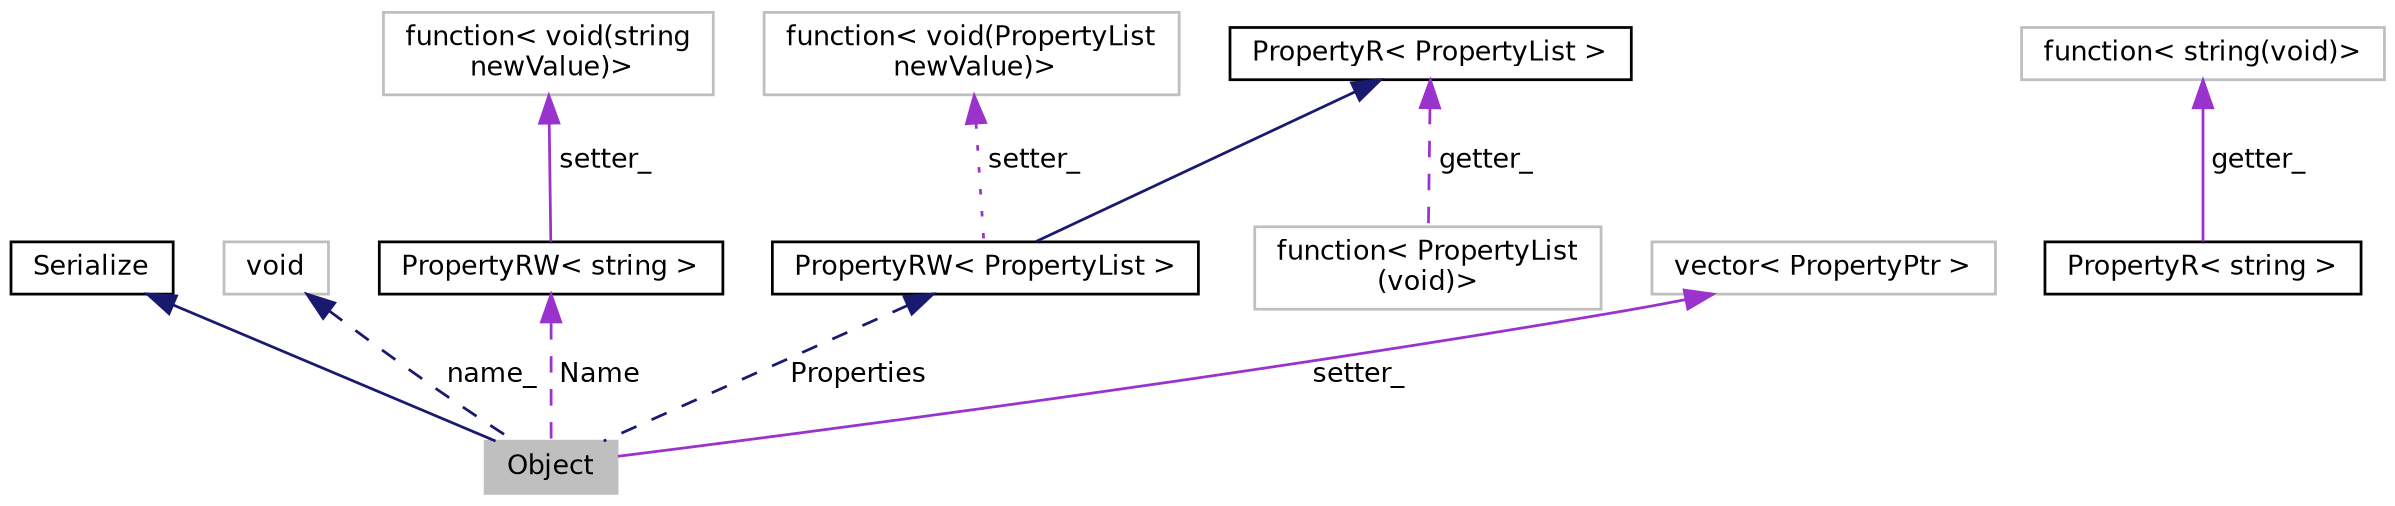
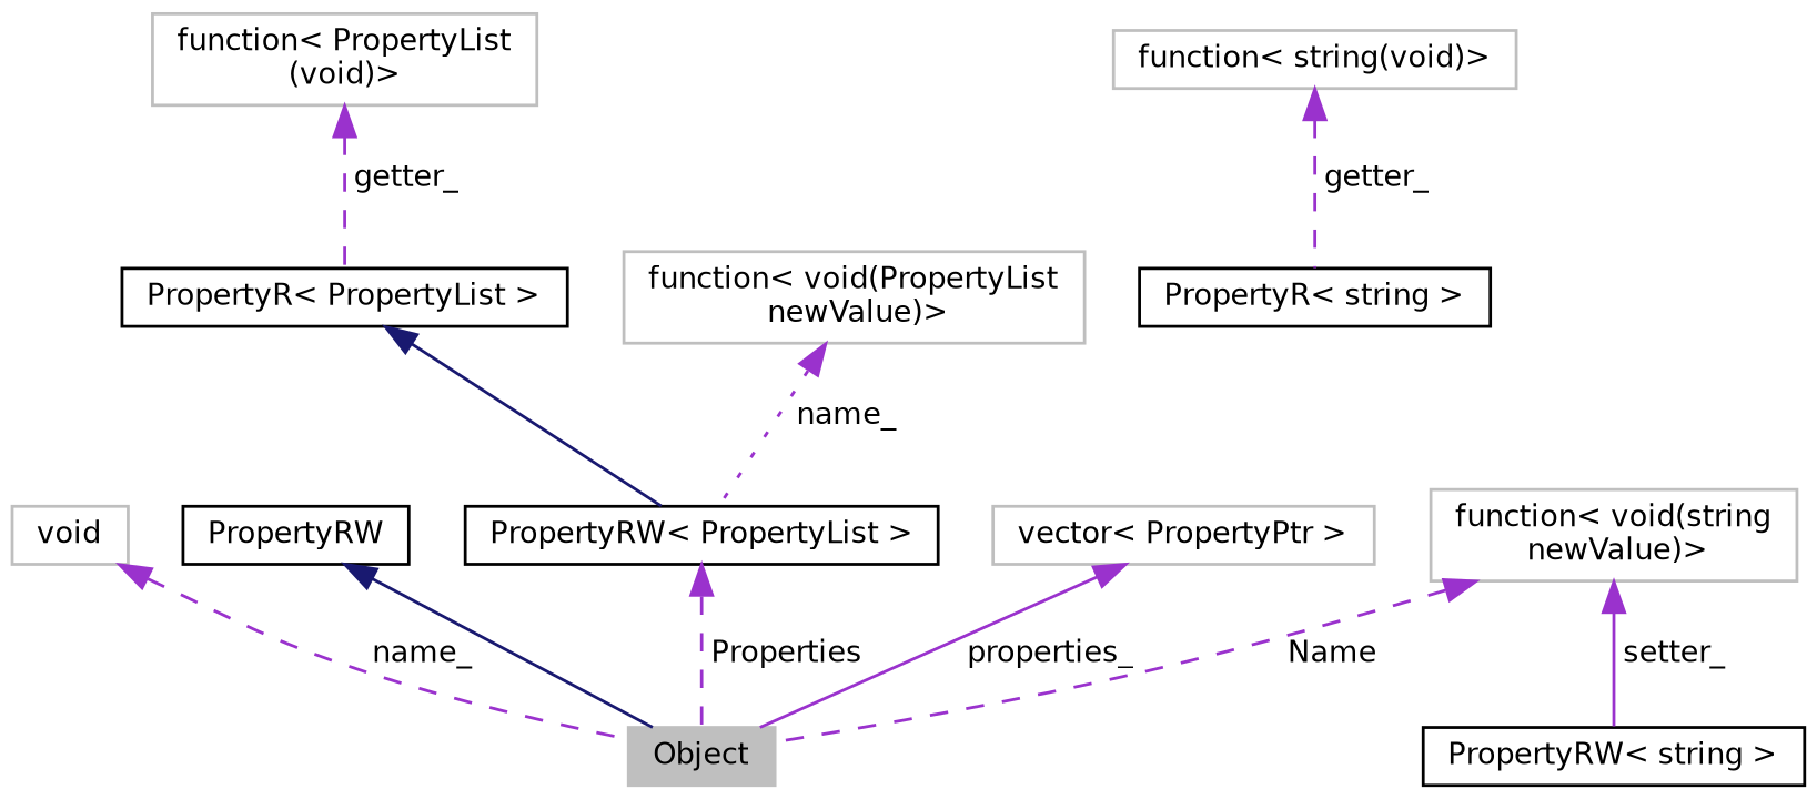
  digraph {
    fontname="DejaVu Sans"
    rankdir=TB
    node [color=grey75 fillcolor=white fontname="DejaVu Sans" fontsize=10 shape=record style=filled]
    edge [color=darkorchid3 dir=back fontname="DejaVu Sans" fontsize=10 labelfontname=Helvetica labelfontsize=10 style=dashed]
    n1 [fillcolor=grey75 fontcolor=black height=0.2 label=Object width=0.4]
-   n2 [color=black height=0.2 label=Serialize width=0.4]
+   n2 [color=black height=0.2 label=PropertyRW width=0.4]
    n3 [height=0.2 label=void width=0.4]
    n4 [color=black height=0.2 label="PropertyRW\< string \>" width=0.4]
    n5 [color=black height=0.2 label="PropertyR\< string \>" width=0.4]
    n6 [height=0.2 label="function\< string(void)\>" width=0.4]
    n7 [height=0.2 label="function\< void(string\l newValue)\>" width=0.4]
    n8 [color=black height=0.2 label="PropertyRW\< PropertyList \>" width=0.4]
    n9 [color=black height=0.2 label="PropertyR\< PropertyList \>" width=0.4]
    n10 [height=0.2 label="function\< PropertyList\l(void)\>" width=0.4]
    n11 [height=0.2 label="function\< void(PropertyList\l newValue)\>" width=0.4]
    n12 [height=0.2 label="vector\< PropertyPtr \>" width=0.4]
    n2 -> n1 [color=midnightblue style=solid]
-   n3 -> n1 [color=midnightblue label=" name_"]
-   n4 -> n1 [label=" Name"]
-   n6 -> n5 [label=" getter_" style=solid]
+   n3 -> n1 [label=" name_"]
+   n7 -> n1 [label=" Name"]
+   n6 -> n5 [label=" getter_"]
    n7 -> n4 [label=" setter_" style=solid]
-   n8 -> n1 [color=midnightblue label=" Properties"]
+   n8 -> n1 [label=" Properties"]
    n9 -> n8 [color=midnightblue style=solid]
-   n9 -> n10 [label=" getter_"]
-   n11 -> n8 [label=" setter_" style=dotted]
-   n12 -> n1 [label=" setter_" style=solid]
+   n10 -> n9 [label=" getter_"]
+   n11 -> n8 [label=" name_" style=dotted]
+   n12 -> n1 [label=" properties_" style=solid]
  }
